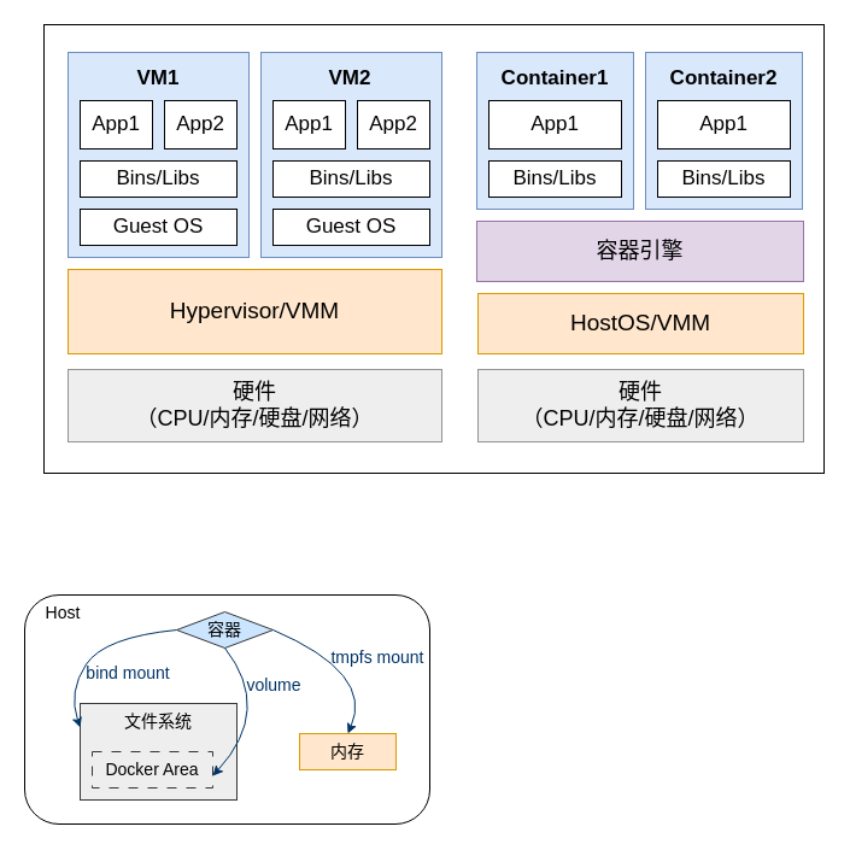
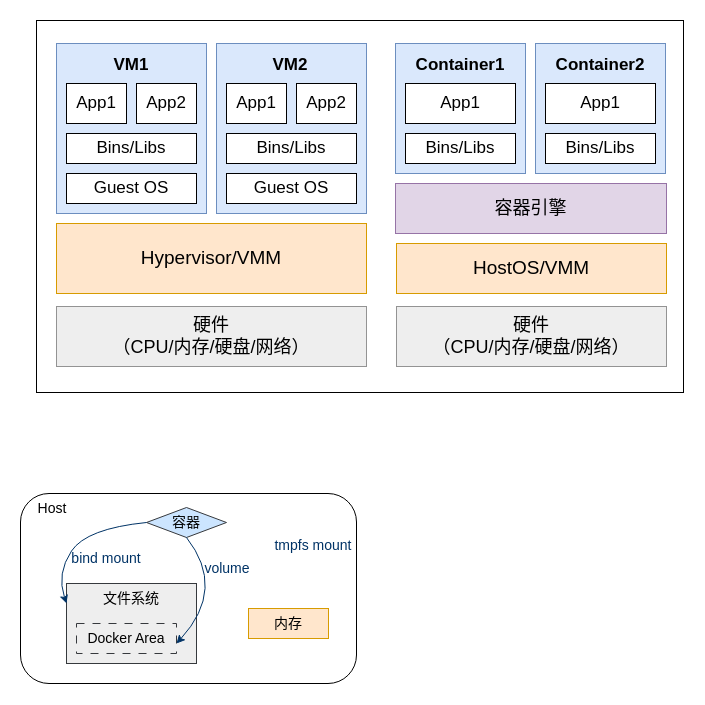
  <mxCell id="0" />
  <mxCell id="1" parent="0" />
  <mxCell id="2" value="" style="rounded=1;whiteSpace=wrap;html=1;fontSize=14;fillColor=none;" vertex="1" parent="1"><mxGeometry x="20" y="493" width="336" height="190" as="geometry" /></mxCell>
  <mxCell id="3" value="&lt;font&gt;Host&lt;/font&gt;" style="text;html=1;align=center;verticalAlign=middle;whiteSpace=wrap;rounded=0;fontSize=14;" vertex="1" parent="1"><mxGeometry x="20" y="493" width="64" height="30" as="geometry" /></mxCell>
  <mxCell id="4" value="" style="rounded=0;whiteSpace=wrap;html=1;" parent="1" vertex="1"><mxGeometry x="36" y="20" width="647" height="372" as="geometry" /></mxCell>
  <mxCell id="5" value="&lt;font style=&quot;font-size: 18px;&quot;&gt;硬件&lt;/font&gt;&lt;div&gt;&lt;font style=&quot;font-size: 18px;&quot;&gt;（CPU/内存/硬盘/网络）&lt;/font&gt;&lt;/div&gt;" style="rounded=0;whiteSpace=wrap;html=1;fillColor=#eeeeee;strokeColor=#939393;" parent="1" vertex="1"><mxGeometry x="56" y="306" width="310" height="60" as="geometry" /></mxCell>
  <mxCell id="6" value="&lt;font style=&quot;font-size: 18px;&quot;&gt;硬件&lt;/font&gt;&lt;div&gt;&lt;font style=&quot;font-size: 18px;&quot;&gt;（CPU/内存/硬盘/网络）&lt;/font&gt;&lt;/div&gt;" style="rounded=0;whiteSpace=wrap;html=1;fillColor=#eeeeee;strokeColor=#939393;" parent="1" vertex="1"><mxGeometry x="396" y="306" width="270" height="60" as="geometry" /></mxCell>
  <mxCell id="7" value="&lt;font style=&quot;font-size: 19px;&quot;&gt;Hypervisor/VMM&lt;/font&gt;" style="rounded=0;whiteSpace=wrap;html=1;fillColor=#ffe6cc;strokeColor=#d79b00;" parent="1" vertex="1"><mxGeometry x="56" y="223" width="310" height="70" as="geometry" /></mxCell>
  <mxCell id="8" value="&lt;font style=&quot;font-size: 19px;&quot;&gt;HostOS/VMM&lt;/font&gt;" style="rounded=0;whiteSpace=wrap;html=1;fillColor=#ffe6cc;strokeColor=#d79b00;" parent="1" vertex="1"><mxGeometry x="396" y="243" width="270" height="50" as="geometry" /></mxCell>
  <mxCell id="9" value="&lt;font style=&quot;font-size: 18px;&quot;&gt;容器引擎&lt;/font&gt;" style="rounded=0;whiteSpace=wrap;html=1;fillColor=#e1d5e7;strokeColor=#9673a6;" parent="1" vertex="1"><mxGeometry x="395" y="183" width="271" height="50" as="geometry" /></mxCell>
  <mxCell id="10" value="" style="rounded=0;whiteSpace=wrap;html=1;fillColor=#dae8fc;strokeColor=#6c8ebf;" parent="1" vertex="1"><mxGeometry x="56" y="43" width="150" height="170" as="geometry" /></mxCell>
  <mxCell id="11" value="&lt;font style=&quot;font-size: 17px;&quot;&gt;VM1&lt;/font&gt;" style="text;html=1;align=center;verticalAlign=middle;whiteSpace=wrap;rounded=0;fontStyle=1" parent="1" vertex="1"><mxGeometry x="101" y="50" width="60" height="30" as="geometry" /></mxCell>
  <mxCell id="12" value="&lt;span style=&quot;font-size: 17px;&quot;&gt;App1&lt;/span&gt;" style="rounded=0;whiteSpace=wrap;html=1;" parent="1" vertex="1"><mxGeometry x="66" y="83" width="60" height="40" as="geometry" /></mxCell>
  <mxCell id="13" value="&lt;span style=&quot;font-size: 17px;&quot;&gt;App2&lt;/span&gt;" style="rounded=0;whiteSpace=wrap;html=1;" parent="1" vertex="1"><mxGeometry x="136" y="83" width="60" height="40" as="geometry" /></mxCell>
  <mxCell id="14" value="&lt;span style=&quot;font-size: 17px;&quot;&gt;Bins/Libs&lt;/span&gt;" style="rounded=0;whiteSpace=wrap;html=1;" parent="1" vertex="1"><mxGeometry x="66" y="133" width="130" height="30" as="geometry" /></mxCell>
  <mxCell id="15" value="&lt;span style=&quot;font-size: 17px;&quot;&gt;Guest OS&lt;/span&gt;" style="rounded=0;whiteSpace=wrap;html=1;" parent="1" vertex="1"><mxGeometry x="66" y="173" width="130" height="30" as="geometry" /></mxCell>
  <mxCell id="16" value="" style="rounded=0;whiteSpace=wrap;html=1;fillColor=#dae8fc;strokeColor=#6c8ebf;" parent="1" vertex="1"><mxGeometry x="216" y="43" width="150" height="170" as="geometry" /></mxCell>
  <mxCell id="17" value="&lt;font style=&quot;font-size: 17px;&quot;&gt;VM2&lt;/font&gt;" style="text;html=1;align=center;verticalAlign=middle;whiteSpace=wrap;rounded=0;fontStyle=1" parent="1" vertex="1"><mxGeometry x="260" y="50" width="60" height="30" as="geometry" /></mxCell>
  <mxCell id="18" value="&lt;span style=&quot;font-size: 17px;&quot;&gt;App1&lt;/span&gt;" style="rounded=0;whiteSpace=wrap;html=1;" parent="1" vertex="1"><mxGeometry x="226" y="83" width="60" height="40" as="geometry" /></mxCell>
  <mxCell id="19" value="&lt;span style=&quot;font-size: 17px;&quot;&gt;App2&lt;/span&gt;" style="rounded=0;whiteSpace=wrap;html=1;" parent="1" vertex="1"><mxGeometry x="296" y="83" width="60" height="40" as="geometry" /></mxCell>
  <mxCell id="20" value="&lt;span style=&quot;font-size: 17px;&quot;&gt;Bins/Libs&lt;/span&gt;" style="rounded=0;whiteSpace=wrap;html=1;" parent="1" vertex="1"><mxGeometry x="226" y="133" width="130" height="30" as="geometry" /></mxCell>
  <mxCell id="21" value="&lt;span style=&quot;font-size: 17px;&quot;&gt;Guest OS&lt;/span&gt;" style="rounded=0;whiteSpace=wrap;html=1;" parent="1" vertex="1"><mxGeometry x="226" y="173" width="130" height="30" as="geometry" /></mxCell>
  <mxCell id="22" value="" style="rounded=0;whiteSpace=wrap;html=1;fillColor=#dae8fc;strokeColor=#6c8ebf;" parent="1" vertex="1"><mxGeometry x="395" y="43" width="130" height="130" as="geometry" /></mxCell>
  <mxCell id="23" value="&lt;font style=&quot;font-size: 17px;&quot;&gt;Container1&lt;/font&gt;" style="text;html=1;align=center;verticalAlign=middle;whiteSpace=wrap;rounded=0;fontStyle=1" parent="1" vertex="1"><mxGeometry x="430" y="50" width="60" height="30" as="geometry" /></mxCell>
  <mxCell id="24" value="&lt;span style=&quot;font-size: 17px;&quot;&gt;App1&lt;/span&gt;" style="rounded=0;whiteSpace=wrap;html=1;" parent="1" vertex="1"><mxGeometry x="405" y="83" width="110" height="40" as="geometry" /></mxCell>
  <mxCell id="25" value="&lt;span style=&quot;font-size: 17px;&quot;&gt;Bins/Libs&lt;/span&gt;" style="rounded=0;whiteSpace=wrap;html=1;" parent="1" vertex="1"><mxGeometry x="405" y="133" width="110" height="30" as="geometry" /></mxCell>
  <mxCell id="26" value="" style="rounded=0;whiteSpace=wrap;html=1;fillColor=#dae8fc;strokeColor=#6c8ebf;" parent="1" vertex="1"><mxGeometry x="535" y="43" width="130" height="130" as="geometry" /></mxCell>
  <mxCell id="27" value="&lt;font style=&quot;font-size: 17px;&quot;&gt;Container2&lt;/font&gt;" style="text;html=1;align=center;verticalAlign=middle;whiteSpace=wrap;rounded=0;fontStyle=1" parent="1" vertex="1"><mxGeometry x="570" y="50" width="60" height="30" as="geometry" /></mxCell>
  <mxCell id="28" value="&lt;span style=&quot;font-size: 17px;&quot;&gt;App1&lt;/span&gt;" style="rounded=0;whiteSpace=wrap;html=1;" parent="1" vertex="1"><mxGeometry x="545" y="83" width="110" height="40" as="geometry" /></mxCell>
  <mxCell id="29" value="&lt;span style=&quot;font-size: 17px;&quot;&gt;Bins/Libs&lt;/span&gt;" style="rounded=0;whiteSpace=wrap;html=1;" parent="1" vertex="1"><mxGeometry x="545" y="133" width="110" height="30" as="geometry" /></mxCell>
  <mxCell id="30" value="&lt;font&gt;容器&lt;/font&gt;" style="rhombus;whiteSpace=wrap;html=1;fillColor=#cce5ff;strokeColor=#36393d;fontSize=14;" vertex="1" parent="1"><mxGeometry x="146" y="507" width="80" height="30" as="geometry" /></mxCell>
  <mxCell id="31" value="" style="rounded=0;whiteSpace=wrap;html=1;fillColor=#eeeeee;strokeColor=#36393d;fontSize=14;" vertex="1" parent="1"><mxGeometry x="66" y="583" width="130" height="80" as="geometry" /></mxCell>
  <mxCell id="32" value="&lt;font&gt;文件系统&lt;/font&gt;" style="text;html=1;align=center;verticalAlign=middle;whiteSpace=wrap;rounded=0;fontSize=14;" parent="1" vertex="1"><mxGeometry x="96" y="583" width="70" height="30" as="geometry" /></mxCell>
  <mxCell id="33" value="&lt;font&gt;Docker Area&lt;/font&gt;" style="rounded=0;whiteSpace=wrap;html=1;dashed=1;dashPattern=8 8;fillColor=#eeeeee;strokeColor=#36393d;fontSize=14;" vertex="1" parent="1"><mxGeometry x="76" y="623" width="100" height="30" as="geometry" /></mxCell>
  <mxCell id="34" value="&lt;font&gt;内存&lt;/font&gt;" style="rounded=0;whiteSpace=wrap;html=1;fillColor=#ffe6cc;strokeColor=#d79b00;fontSize=14;" vertex="1" parent="1"><mxGeometry x="248" y="608" width="80" height="30" as="geometry" /></mxCell>
  <mxCell id="35" value="" style="curved=1;endArrow=classic;html=1;rounded=0;exitX=0;exitY=0.5;exitDx=0;exitDy=0;entryX=0;entryY=0.25;entryDx=0;entryDy=0;strokeColor=#003366;fontSize=14;" edge="1" parent="1" source="30" target="31"><mxGeometry width="50" height="50" relative="1" as="geometry"><mxPoint x="125" y="553" as="sourcePoint" /><mxPoint x="-15" y="613" as="targetPoint" /><Array as="points"><mxPoint x="86" y="528" /><mxPoint x="56" y="573" /></Array></mxGeometry></mxCell>
  <mxCell id="36" value="" style="curved=1;endArrow=classic;html=1;rounded=0;exitX=0.5;exitY=1;exitDx=0;exitDy=0;strokeColor=#003366;fontSize=14;" edge="1" parent="1" source="30"><mxGeometry width="50" height="50" relative="1" as="geometry"><mxPoint x="226" y="558" as="sourcePoint" /><mxPoint x="176" y="643" as="targetPoint" /><Array as="points"><mxPoint x="226" y="588" /></Array></mxGeometry></mxCell>
- <mxCell id="37" value="" style="curved=1;endArrow=classic;html=1;rounded=0;exitX=1;exitY=0.5;exitDx=0;exitDy=0;entryX=0.5;entryY=0;entryDx=0;entryDy=0;strokeColor=#003366;fontSize=14;" edge="1" parent="1" source="30" target="34"><mxGeometry width="50" height="50" relative="1" as="geometry"><mxPoint x="270" y="513" as="sourcePoint" /><mxPoint x="260" y="613" as="targetPoint" /><Array as="points"><mxPoint x="310" y="558" /></Array></mxGeometry></mxCell>
  <mxCell id="38" value="&lt;font&gt;bind mount&lt;/font&gt;" style="text;html=1;align=center;verticalAlign=middle;whiteSpace=wrap;rounded=0;fontSize=14;fontColor=#003366;" vertex="1" parent="1"><mxGeometry x="66" y="543" width="80" height="30" as="geometry" /></mxCell>
  <mxCell id="39" value="&lt;font&gt;volume&lt;/font&gt;" style="text;html=1;align=center;verticalAlign=middle;whiteSpace=wrap;rounded=0;fontSize=14;fontColor=#003366;" vertex="1" parent="1"><mxGeometry x="192" y="553" width="70" height="30" as="geometry" /></mxCell>
  <mxCell id="40" value="&lt;font&gt;tmpfs mount&lt;/font&gt;" style="text;html=1;align=center;verticalAlign=middle;whiteSpace=wrap;rounded=0;fontSize=14;fontColor=#003366;" vertex="1" parent="1"><mxGeometry x="273" y="530" width="80" height="30" as="geometry" /></mxCell>
